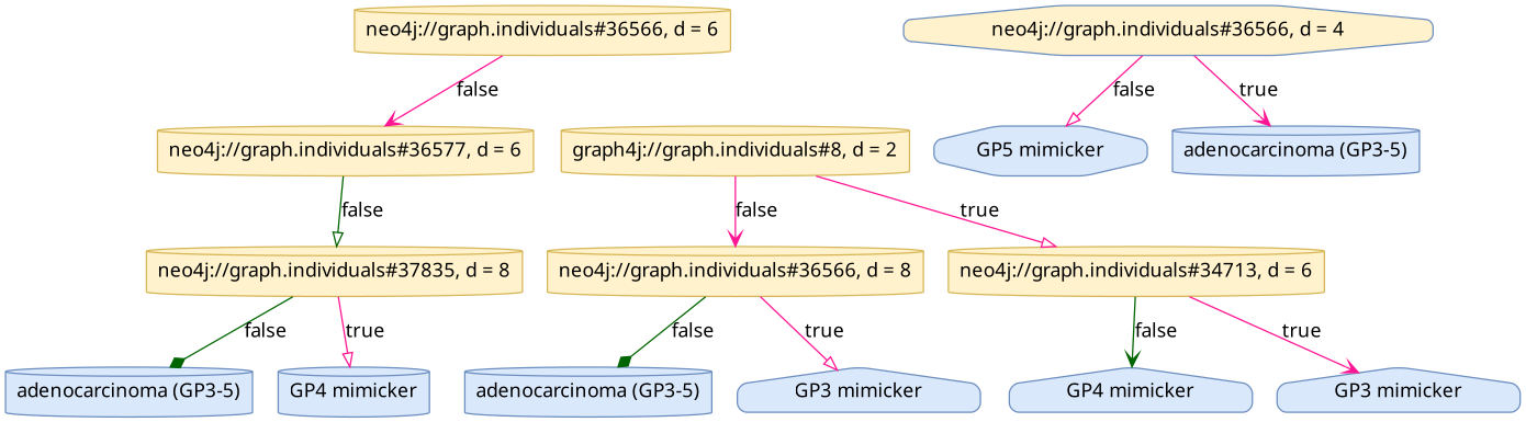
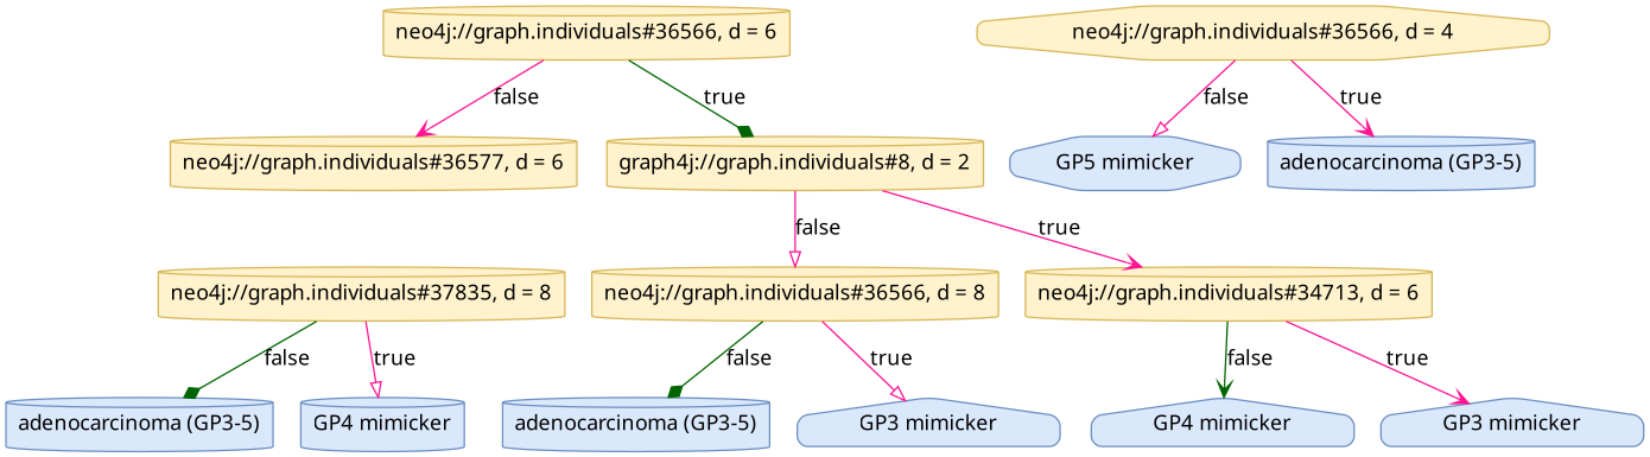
  digraph {
    fontname="Noto Sans"
    node [color="#6C8EBF" fillcolor="#DAE8FC" fontname="Noto Sans" shape=cylinder style="rounded,filled"]
    edge [arrowhead=vee color=deeppink fontname="Noto Sans"]
    n1 [color="#D6B656" fillcolor="#FFF2CC" label="neo4j://graph.individuals#36566, d = 6"]
    n2 [color="#D6B656" fillcolor="#FFF2CC" label="neo4j://graph.individuals#36577, d = 6"]
    n3 [color="#D6B656" fillcolor="#FFF2CC" label="graph4j://graph.individuals#8, d = 2"]
    n4 [color="#D6B656" fillcolor="#FFF2CC" label="neo4j://graph.individuals#37835, d = 8"]
    n5 [color="#D6B656" fillcolor="#FFF2CC" label="neo4j://graph.individuals#36566, d = 8"]
    n6 [color="#D6B656" fillcolor="#FFF2CC" label="neo4j://graph.individuals#34713, d = 6"]
    n7 [label="adenocarcinoma (GP3-5)"]
    n8 [label="GP4 mimicker"]
-   n9 [fillcolor="#FFF2CC" label="neo4j://graph.individuals#36566, d = 4" shape=octagon]
+   n9 [color="#D6B656" fillcolor="#FFF2CC" label="neo4j://graph.individuals#36566, d = 4" shape=octagon]
    n10 [label="GP5 mimicker" shape=octagon]
    n11 [label="adenocarcinoma (GP3-5)"]
    n12 [label="adenocarcinoma (GP3-5)"]
    n13 [label="GP3 mimicker" shape=house]
    n14 [label="GP4 mimicker" shape=house]
    n15 [label="GP3 mimicker" shape=house]
    n1 -> n2 [label=false]
-   n2 -> n4 [arrowhead=onormal color=darkgreen label=false]
-   n3 -> n5 [label=false]
-   n3 -> n6 [arrowhead=onormal label=true]
+   n1 -> n3 [arrowhead=diamond color=darkgreen label=true]
+   n3 -> n5 [arrowhead=onormal label=false]
+   n3 -> n6 [label=true]
    n4 -> n7 [arrowhead=diamond color=darkgreen label=false]
    n4 -> n8 [arrowhead=onormal label=true]
    n5 -> n12 [arrowhead=diamond color=darkgreen label=false]
    n5 -> n13 [arrowhead=onormal label=true]
    n6 -> n14 [color=darkgreen label=false]
    n6 -> n15 [label=true]
    n9 -> n10 [arrowhead=onormal label=false]
    n9 -> n11 [label=true]
  }
